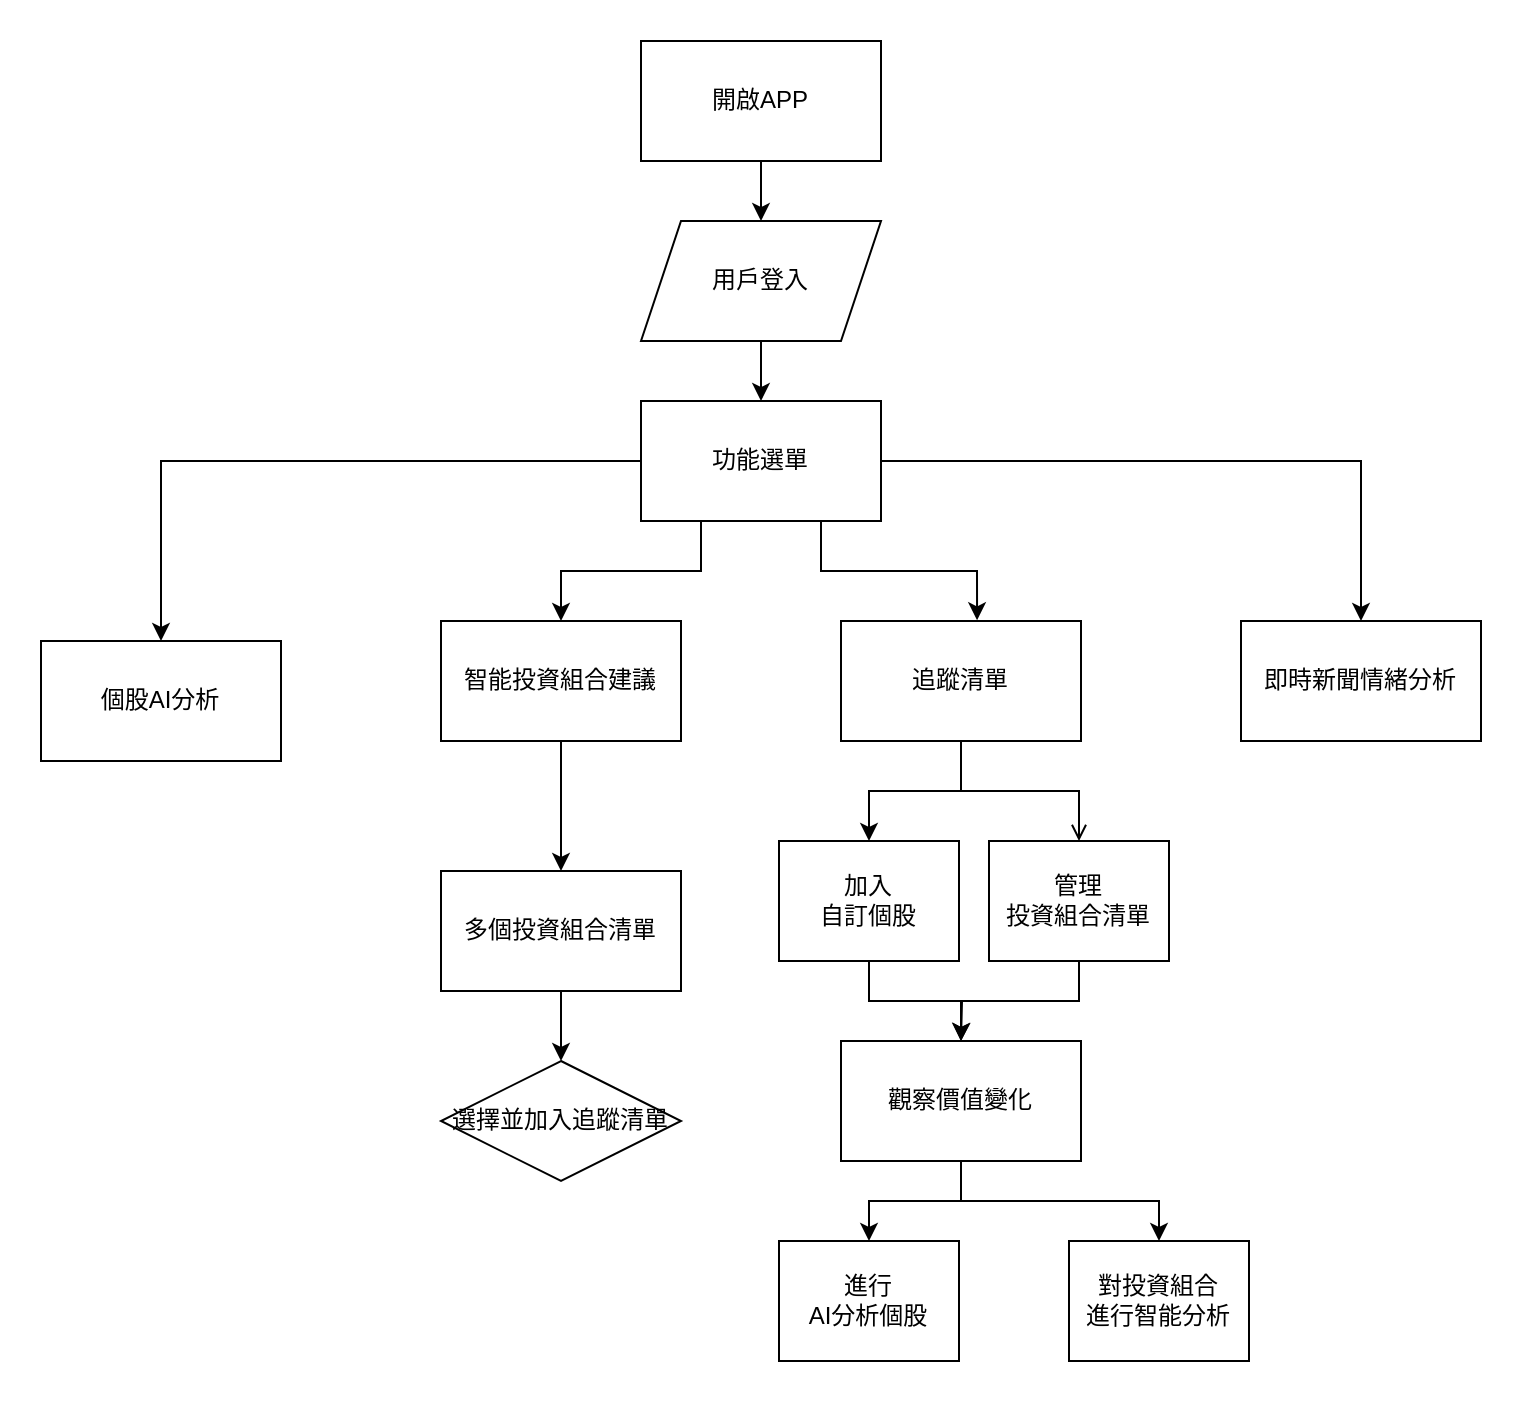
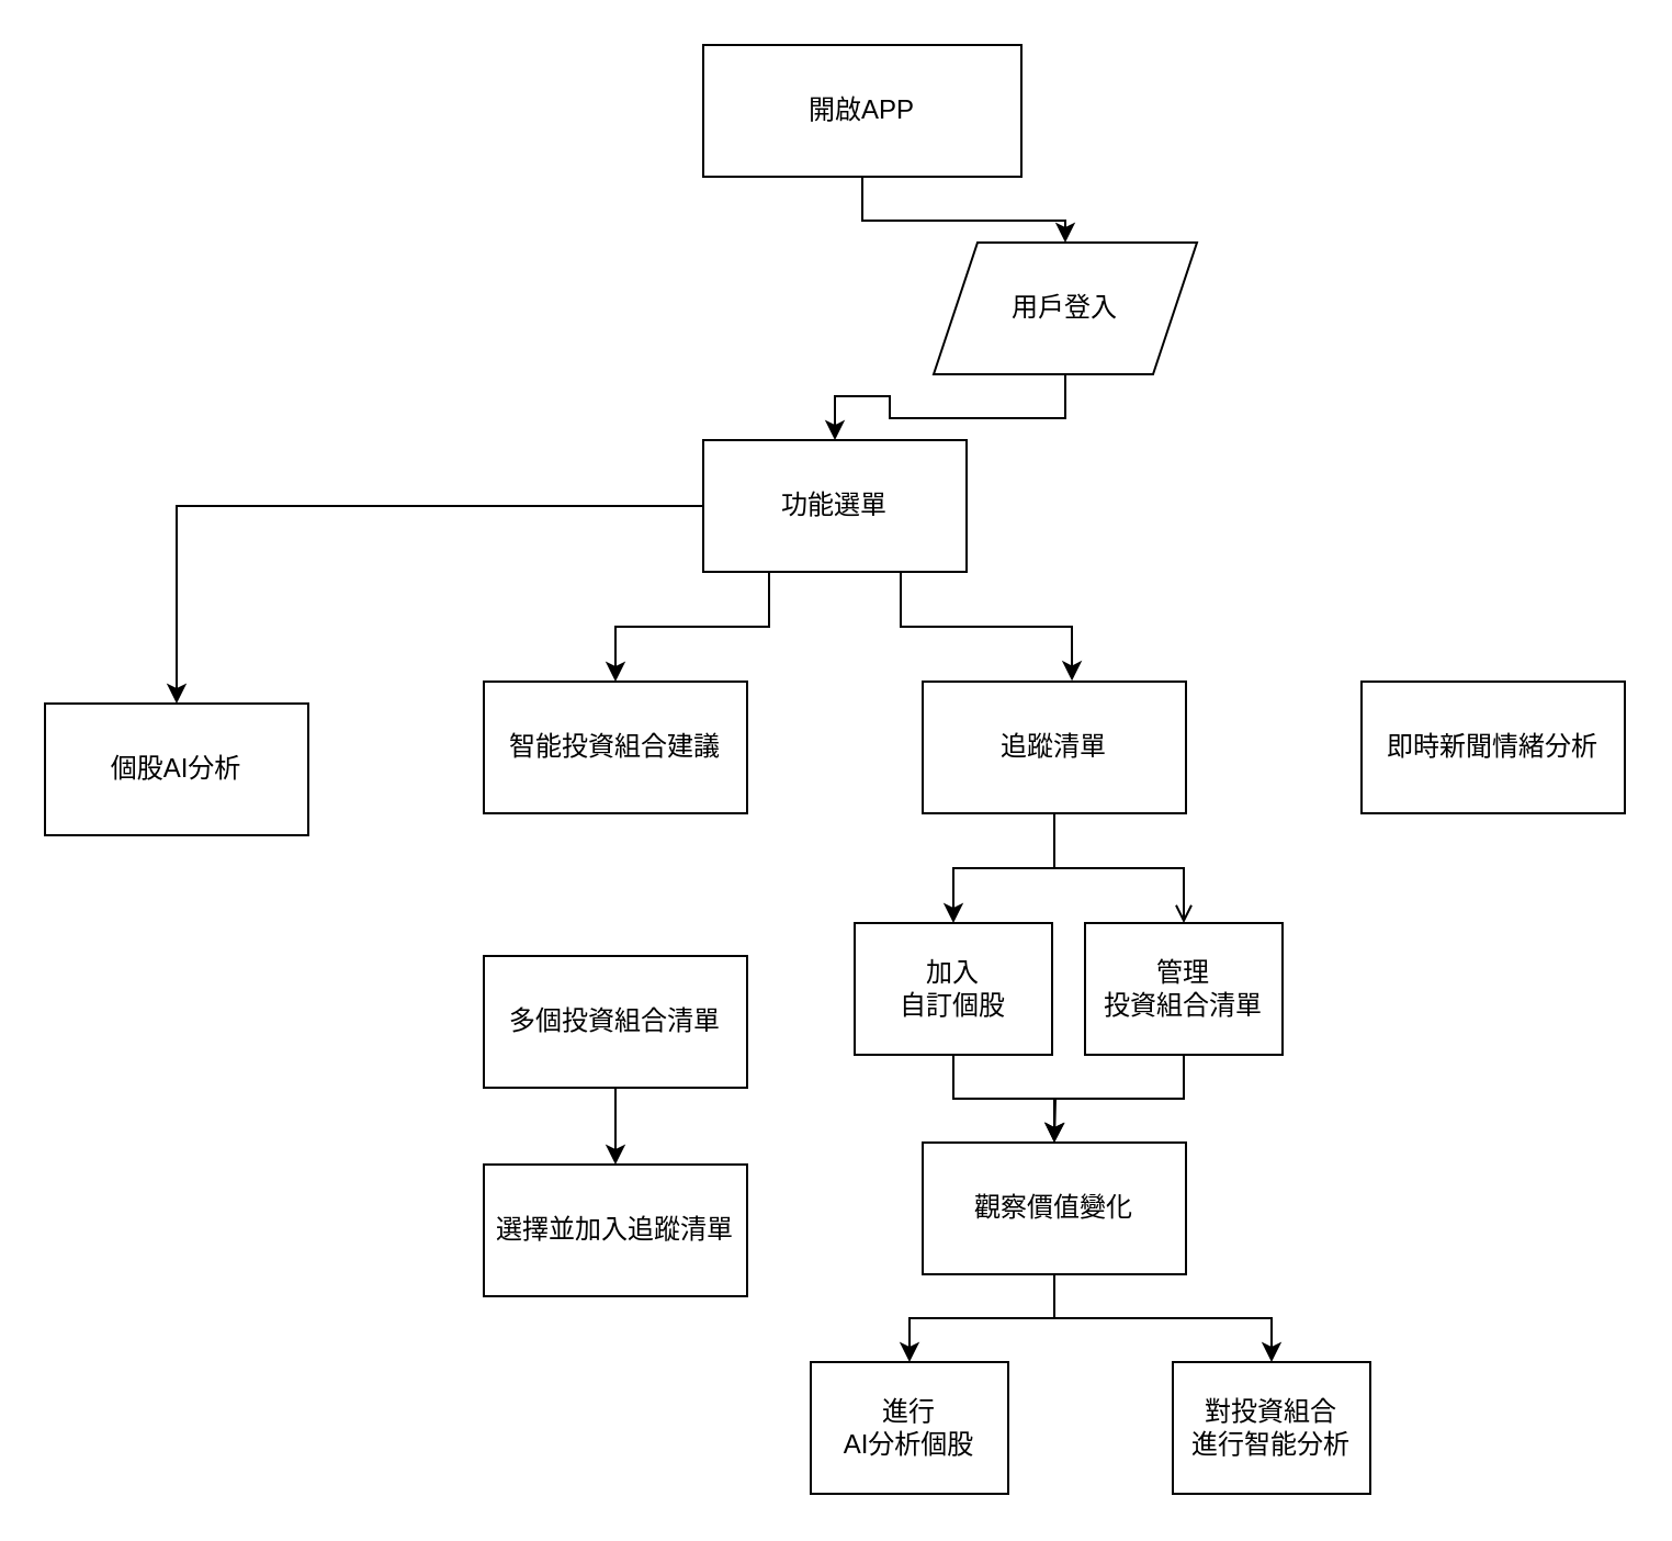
  <mxCell id="0" />
  <mxCell id="1" parent="0" />
- <mxCell id="2" style="edgeStyle=orthogonalEdgeStyle;rounded=0;orthogonalLoop=1;jettySize=auto;html=1;exitX=1;exitY=0.5;exitDx=0;exitDy=0;entryX=0.5;entryY=0;entryDx=0;entryDy=0;" edge="1" parent="1" source="5" target="16"><mxGeometry relative="1" as="geometry" /></mxCell>
  <mxCell id="3" style="edgeStyle=orthogonalEdgeStyle;rounded=0;orthogonalLoop=1;jettySize=auto;html=1;exitX=0;exitY=0.5;exitDx=0;exitDy=0;entryX=0.5;entryY=0;entryDx=0;entryDy=0;" edge="1" parent="1" source="5" target="10"><mxGeometry relative="1" as="geometry" /></mxCell>
  <mxCell id="4" style="edgeStyle=orthogonalEdgeStyle;rounded=0;orthogonalLoop=1;jettySize=auto;html=1;exitX=0.25;exitY=1;exitDx=0;exitDy=0;entryX=0.5;entryY=0;entryDx=0;entryDy=0;" edge="1" parent="1" source="5" target="12"><mxGeometry relative="1" as="geometry" /></mxCell>
  <mxCell id="5" value="功能選單" style="rounded=0;whiteSpace=wrap;html=1;fillColor=none;" vertex="1" parent="1"><mxGeometry x="320" y="200" width="120" height="60" as="geometry" /></mxCell>
  <mxCell id="6" style="edgeStyle=orthogonalEdgeStyle;rounded=0;orthogonalLoop=1;jettySize=auto;html=1;exitX=0.5;exitY=1;exitDx=0;exitDy=0;entryX=0.5;entryY=0;entryDx=0;entryDy=0;" edge="1" parent="1" source="7" target="5"><mxGeometry relative="1" as="geometry" /></mxCell>
- <mxCell id="7" value="用戶登入" style="shape=parallelogram;perimeter=parallelogramPerimeter;whiteSpace=wrap;html=1;fixedSize=1;fillColor=none;" vertex="1" parent="1"><mxGeometry x="320" y="110" width="120" height="60" as="geometry" /></mxCell>
+ <mxCell id="7" value="用戶登入" style="shape=parallelogram;perimeter=parallelogramPerimeter;whiteSpace=wrap;html=1;fixedSize=1;fillColor=none;" vertex="1" parent="1"><mxGeometry x="425" y="110" width="120" height="60" as="geometry" /></mxCell>
  <mxCell id="8" style="edgeStyle=orthogonalEdgeStyle;rounded=0;orthogonalLoop=1;jettySize=auto;html=1;exitX=0.5;exitY=1;exitDx=0;exitDy=0;entryX=0.5;entryY=0;entryDx=0;entryDy=0;" edge="1" parent="1" source="9" target="7"><mxGeometry relative="1" as="geometry" /></mxCell>
- <mxCell id="9" value="開啟APP" style="rounded=0;whiteSpace=wrap;html=1;fillColor=none;" vertex="1" parent="1"><mxGeometry x="320" y="20" width="120" height="60" as="geometry" /></mxCell>
+ <mxCell id="9" value="開啟APP" style="rounded=0;whiteSpace=wrap;html=1;fillColor=none;" vertex="1" parent="1"><mxGeometry x="320" y="20" width="145" height="60" as="geometry" /></mxCell>
  <mxCell id="10" value="個股AI分析" style="rounded=0;whiteSpace=wrap;html=1;fillColor=none;flipH=0;" vertex="1" parent="1"><mxGeometry x="20" y="320" width="120" height="60" as="geometry" /></mxCell>
- <mxCell id="11" style="edgeStyle=orthogonalEdgeStyle;rounded=0;orthogonalLoop=1;jettySize=auto;html=1;exitX=0.5;exitY=1;exitDx=0;exitDy=0;entryX=0.5;entryY=0;entryDx=0;entryDy=0;" edge="1" parent="1" source="12" target="18"><mxGeometry relative="1" as="geometry" /></mxCell>
  <mxCell id="12" value="智能投資組合建議" style="rounded=0;whiteSpace=wrap;html=1;fillColor=none;flipH=0;" vertex="1" parent="1"><mxGeometry x="220" y="310" width="120" height="60" as="geometry" /></mxCell>
  <mxCell id="13" style="edgeStyle=orthogonalEdgeStyle;rounded=0;orthogonalLoop=1;jettySize=auto;html=1;exitX=0.5;exitY=1;exitDx=0;exitDy=0;entryX=0.5;entryY=0;entryDx=0;entryDy=0;" edge="1" parent="1" source="15" target="26"><mxGeometry relative="1" as="geometry" /></mxCell>
  <mxCell id="14" style="edgeStyle=orthogonalEdgeStyle;rounded=0;orthogonalLoop=1;jettySize=auto;html=1;exitX=0.5;exitY=1;exitDx=0;exitDy=0;entryX=0.5;entryY=0;entryDx=0;entryDy=0;endArrow=open;" edge="1" parent="1" source="15" target="24"><mxGeometry relative="1" as="geometry" /></mxCell>
  <mxCell id="15" value="追蹤清單" style="rounded=0;whiteSpace=wrap;html=1;fillColor=none;flipH=0;" vertex="1" parent="1"><mxGeometry x="420" y="310" width="120" height="60" as="geometry" /></mxCell>
  <mxCell id="16" value="即時新聞情緒分析" style="rounded=0;whiteSpace=wrap;html=1;fillColor=none;flipH=0;" vertex="1" parent="1"><mxGeometry x="620" y="310" width="120" height="60" as="geometry" /></mxCell>
  <mxCell id="17" style="edgeStyle=orthogonalEdgeStyle;rounded=0;orthogonalLoop=1;jettySize=auto;html=1;exitX=0.5;exitY=1;exitDx=0;exitDy=0;entryX=0.5;entryY=0;entryDx=0;entryDy=0;" edge="1" parent="1" source="18" target="22"><mxGeometry relative="1" as="geometry" /></mxCell>
  <mxCell id="18" value="多個投資組合清單" style="rounded=0;whiteSpace=wrap;html=1;fillColor=none;" vertex="1" parent="1"><mxGeometry x="220" y="435" width="120" height="60" as="geometry" /></mxCell>
  <mxCell id="19" style="edgeStyle=orthogonalEdgeStyle;rounded=0;orthogonalLoop=1;jettySize=auto;html=1;exitX=0.5;exitY=1;exitDx=0;exitDy=0;entryX=0.5;entryY=0;entryDx=0;entryDy=0;" edge="1" parent="1" source="21" target="27"><mxGeometry relative="1" as="geometry" /></mxCell>
  <mxCell id="20" style="edgeStyle=orthogonalEdgeStyle;rounded=0;orthogonalLoop=1;jettySize=auto;html=1;exitX=0.5;exitY=1;exitDx=0;exitDy=0;entryX=0.5;entryY=0;entryDx=0;entryDy=0;" edge="1" parent="1" source="21" target="28"><mxGeometry relative="1" as="geometry" /></mxCell>
  <mxCell id="21" value="觀察價值變化" style="rounded=0;whiteSpace=wrap;html=1;fillColor=none;align=center;" vertex="1" parent="1"><mxGeometry x="420" y="520" width="120" height="60" as="geometry" /></mxCell>
- <mxCell id="22" value="選擇並加入追蹤清單" style="rhombus;whiteSpace=wrap;html=1;fillColor=none;" vertex="1" parent="1"><mxGeometry x="220" y="530" width="120" height="60" as="geometry" /></mxCell>
+ <mxCell id="22" value="選擇並加入追蹤清單" style="rounded=0;whiteSpace=wrap;html=1;fillColor=none;" vertex="1" parent="1"><mxGeometry x="220" y="530" width="120" height="60" as="geometry" /></mxCell>
  <mxCell id="23" style="edgeStyle=orthogonalEdgeStyle;rounded=0;orthogonalLoop=1;jettySize=auto;html=1;exitX=0.5;exitY=1;exitDx=0;exitDy=0;" edge="1" parent="1" source="24"><mxGeometry relative="1" as="geometry"><mxPoint x="480" y="520" as="targetPoint" /></mxGeometry></mxCell>
  <mxCell id="24" value="管理&lt;br&gt;投資組合清單" style="rounded=0;whiteSpace=wrap;html=1;fillColor=none;" vertex="1" parent="1"><mxGeometry x="494" y="420" width="90" height="60" as="geometry" /></mxCell>
  <mxCell id="25" style="edgeStyle=orthogonalEdgeStyle;rounded=0;orthogonalLoop=1;jettySize=auto;html=1;exitX=0.5;exitY=1;exitDx=0;exitDy=0;entryX=0.5;entryY=0;entryDx=0;entryDy=0;" edge="1" parent="1" source="26" target="21"><mxGeometry relative="1" as="geometry" /></mxCell>
  <mxCell id="26" value="加入&lt;br&gt;自訂個股" style="rounded=0;whiteSpace=wrap;html=1;fillColor=none;" vertex="1" parent="1"><mxGeometry x="389" y="420" width="90" height="60" as="geometry" /></mxCell>
- <mxCell id="27" value="進行&lt;br&gt;AI分析個股" style="rounded=0;whiteSpace=wrap;html=1;fillColor=none;" vertex="1" parent="1"><mxGeometry x="389" y="620" width="90" height="60" as="geometry" /></mxCell>
+ <mxCell id="27" value="進行&lt;br&gt;AI分析個股" style="rounded=0;whiteSpace=wrap;html=1;fillColor=none;" vertex="1" parent="1"><mxGeometry x="369" y="620" width="90" height="60" as="geometry" /></mxCell>
  <mxCell id="28" value="對投資組合&lt;br&gt;進行智能分析" style="rounded=0;whiteSpace=wrap;html=1;fillColor=none;" vertex="1" parent="1"><mxGeometry x="534" y="620" width="90" height="60" as="geometry" /></mxCell>
  <mxCell id="29" style="edgeStyle=orthogonalEdgeStyle;rounded=0;orthogonalLoop=1;jettySize=auto;html=1;exitX=0.75;exitY=1;exitDx=0;exitDy=0;entryX=0.567;entryY=-0.006;entryDx=0;entryDy=0;entryPerimeter=0;" edge="1" parent="1" source="5" target="15"><mxGeometry relative="1" as="geometry" /></mxCell>
